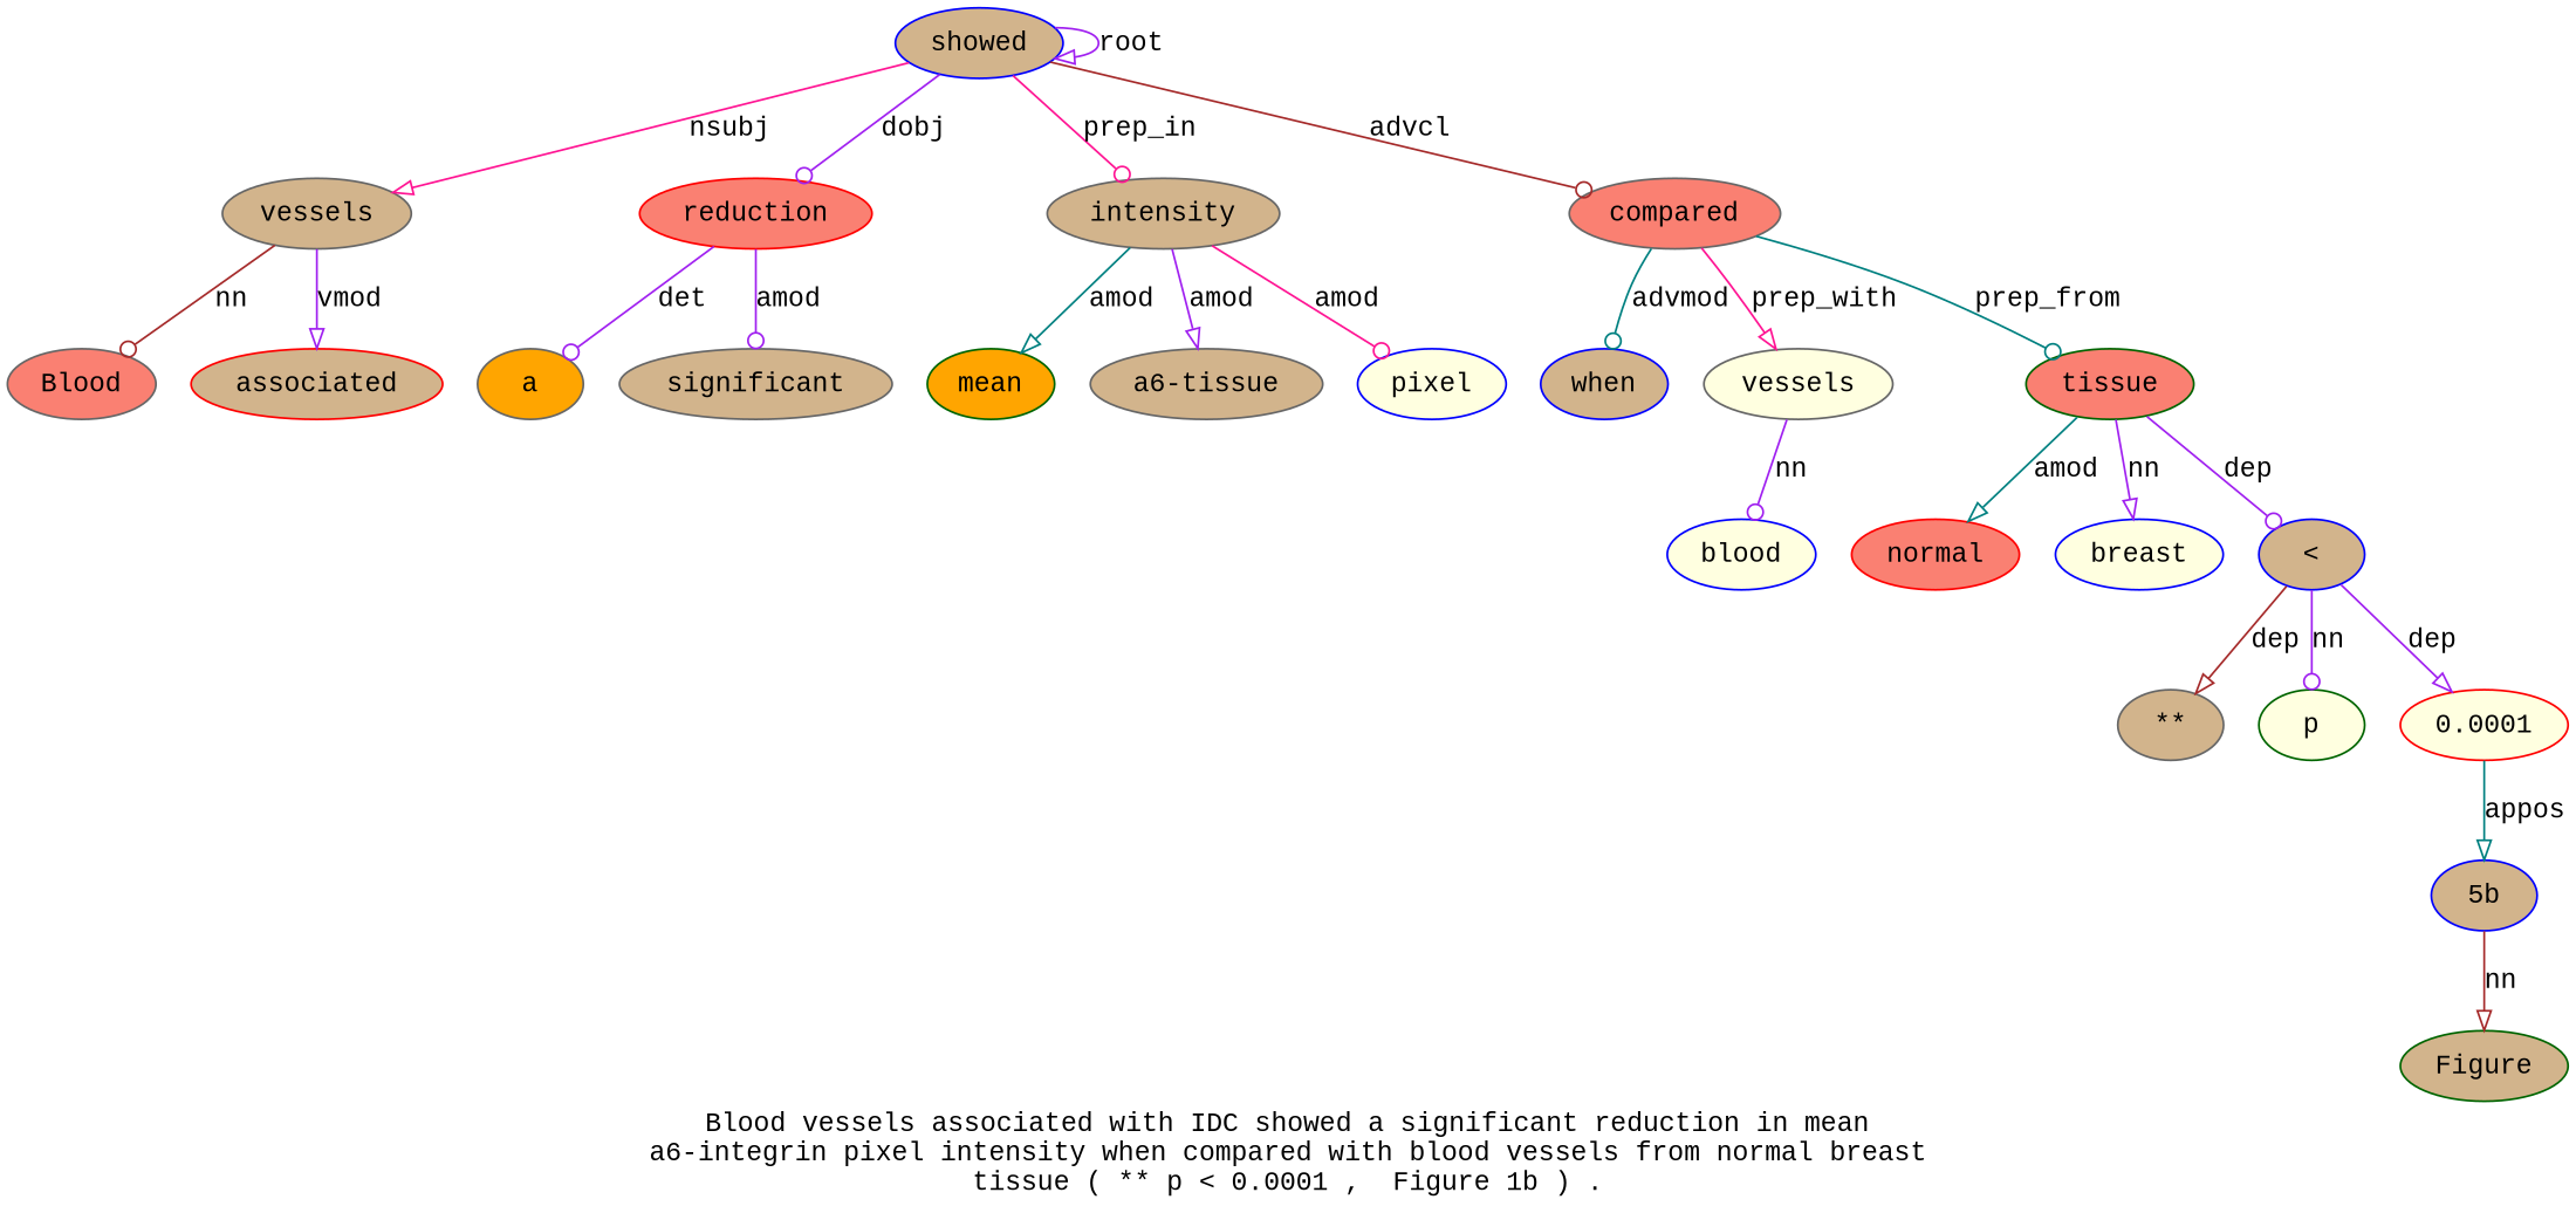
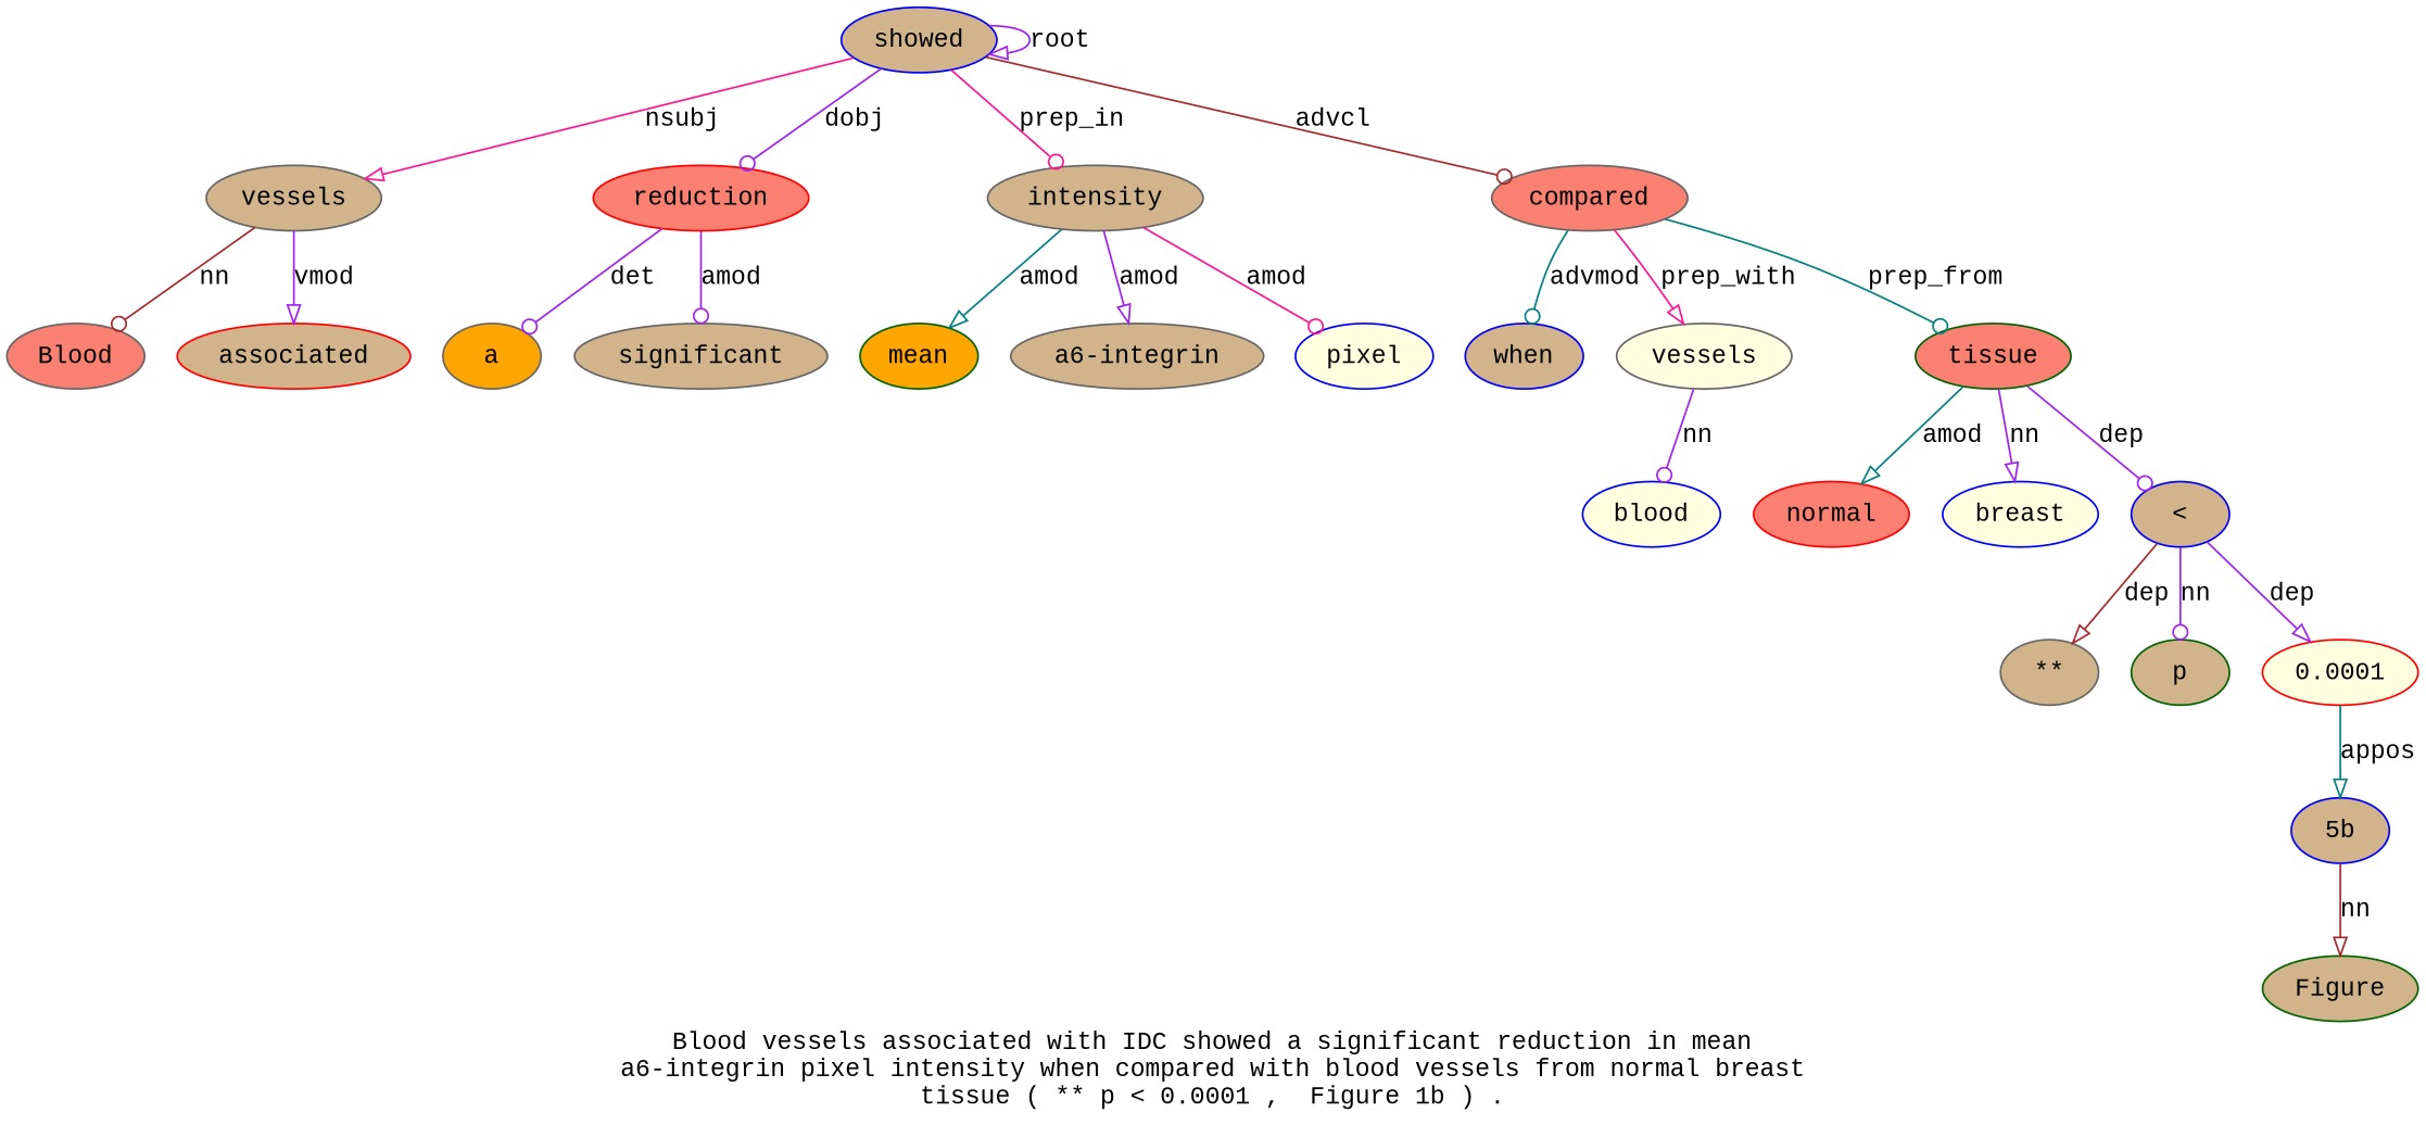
  digraph {
    fontname="Liberation Mono"
    label="Blood vessels associated with IDC showed a significant reduction in mean\na6-integrin pixel intensity when compared with blood vessels from normal breast\ntissue ( ** p < 0.0001 ,  Figure 1b ) ."
    node [color=gray40 fillcolor=tan fontname="Liberation Mono" style=filled]
    edge [arrowhead=odot color=purple fontname="Liberation Mono"]
    n1 [label=vessels]
    n2 [fillcolor=salmon label=Blood]
    n3 [color=red label=associated]
    n4 [color=blue label=showed]
    n5 [color=red fillcolor=salmon label=reduction]
    n6 [label=intensity]
    n7 [fillcolor=salmon label=compared]
    n8 [fillcolor=orange label=a]
    n9 [label=significant]
    n10 [color=darkgreen fillcolor=orange label=mean]
-   n11 [label="a6-tissue"]
+   n11 [label="a6-integrin"]
    n12 [color=blue fillcolor=lightyellow label=pixel]
    n13 [color=blue label=when]
    n14 [fillcolor=lightyellow label=vessels]
    n15 [color=darkgreen fillcolor=salmon label=tissue]
    n16 [color=blue fillcolor=lightyellow label=blood]
    n17 [color=red fillcolor=salmon label=normal]
    n18 [color=blue fillcolor=lightyellow label=breast]
    n19 [color=blue label="<"]
    n20 [label="**"]
-   n21 [color=darkgreen fillcolor=lightyellow label=p]
+   n21 [color=darkgreen label=p]
    n22 [color=red fillcolor=lightyellow label=0.0001]
    n23 [color=blue label="5b"]
    n24 [color=darkgreen label=Figure]
    n1 -> n2 [color=brown label=nn]
    n1 -> n3 [arrowhead=onormal label=vmod]
    n4 -> n1 [arrowhead=onormal color=deeppink label=nsubj]
    n4 -> n4 [arrowhead=onormal label=root]
    n4 -> n5 [label=dobj]
    n4 -> n6 [color=deeppink label=prep_in]
    n4 -> n7 [color=brown label=advcl]
    n5 -> n8 [label=det]
    n5 -> n9 [label=amod]
    n6 -> n10 [arrowhead=onormal color=teal label=amod]
    n6 -> n11 [arrowhead=onormal label=amod]
    n6 -> n12 [color=deeppink label=amod]
    n7 -> n13 [color=teal label=advmod]
    n7 -> n14 [arrowhead=onormal color=deeppink label=prep_with]
    n7 -> n15 [color=teal label=prep_from]
    n14 -> n16 [label=nn]
    n15 -> n17 [arrowhead=onormal color=teal label=amod]
    n15 -> n18 [arrowhead=onormal label=nn]
    n15 -> n19 [label=dep]
    n19 -> n20 [arrowhead=onormal color=brown label=dep]
    n19 -> n21 [label=nn]
    n19 -> n22 [arrowhead=onormal label=dep]
    n22 -> n23 [arrowhead=onormal color=teal label=appos]
    n23 -> n24 [arrowhead=onormal color=brown label=nn]
  }
